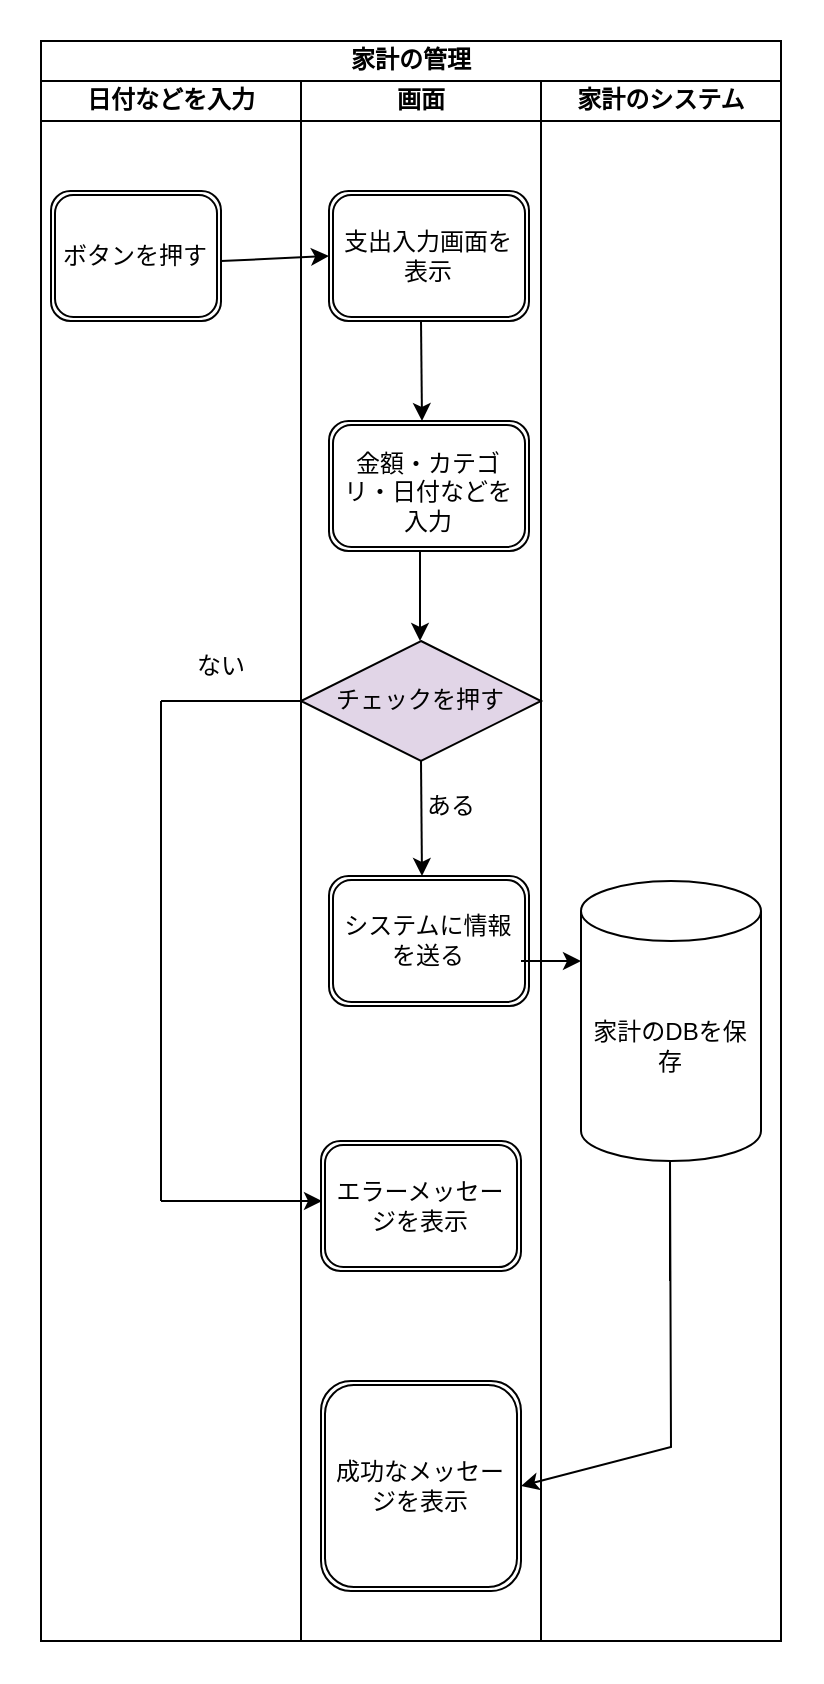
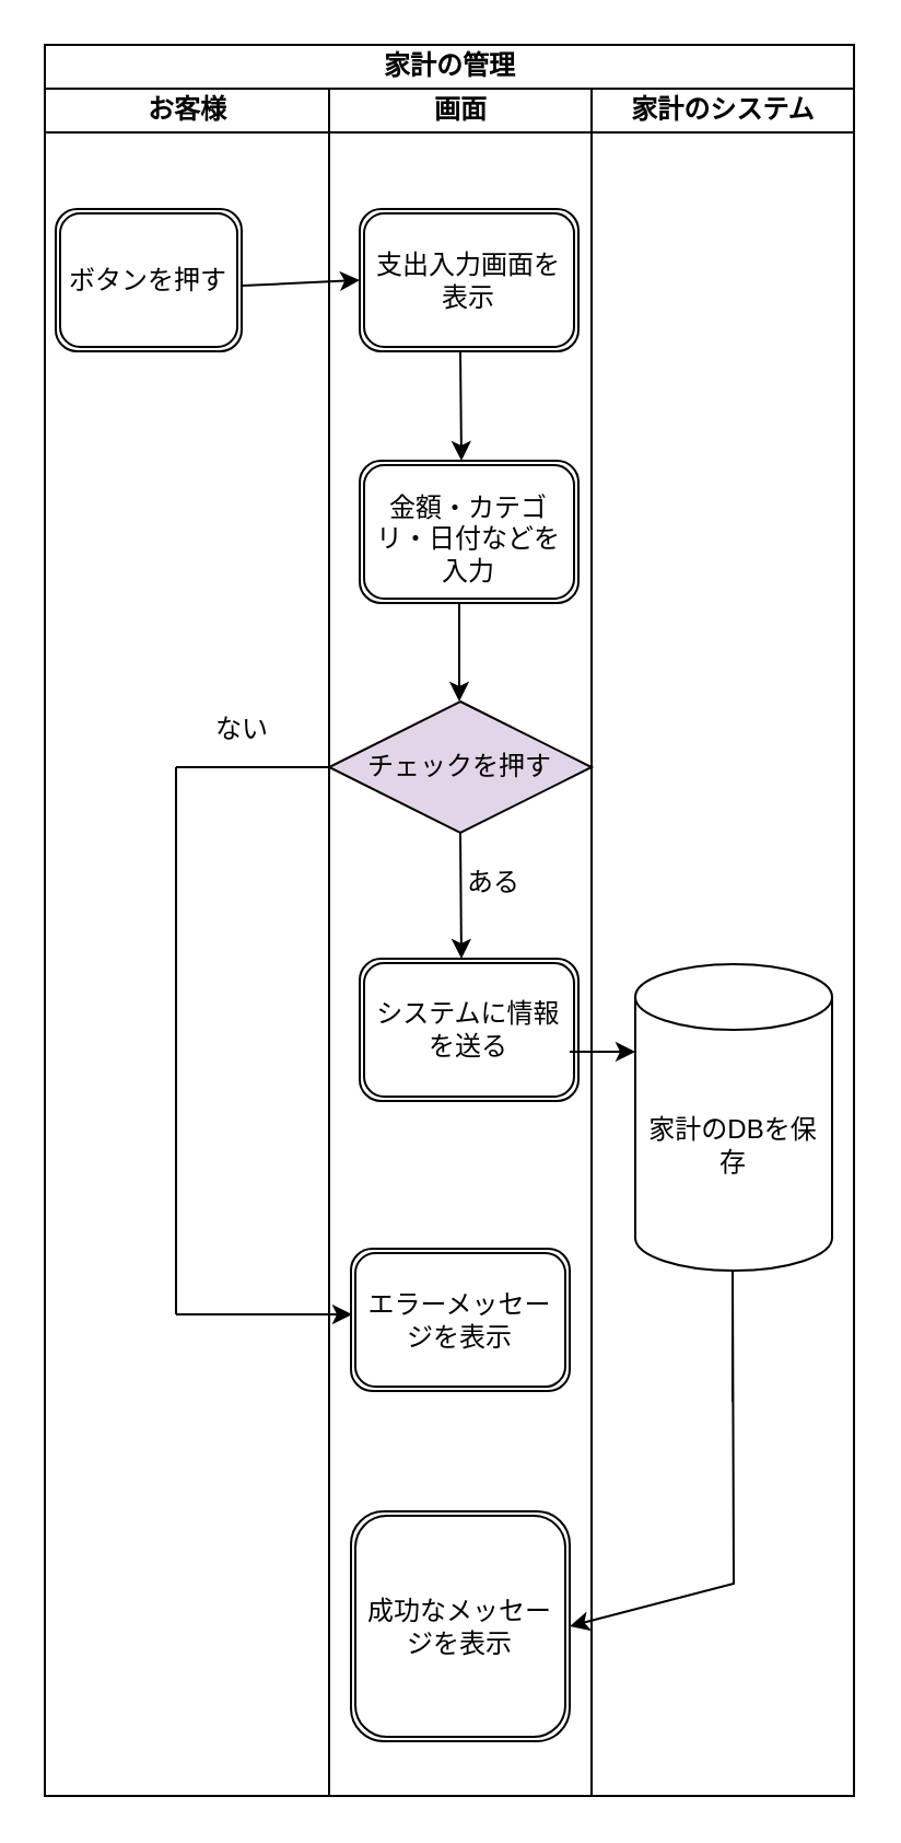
  <mxCell id="0" />
  <mxCell id="1" parent="0" />
  <mxCell id="2" value="家計の管理" style="swimlane;childLayout=stackLayout;resizeParent=1;resizeParentMax=0;startSize=20;html=1;fontFamily=Times New Roman;" vertex="1" parent="1"><mxGeometry x="20" y="20" width="370" height="800" as="geometry" /></mxCell>
- <mxCell id="3" value="日付などを入力" style="swimlane;startSize=20;html=1;fontFamily=Times New Roman;" vertex="1" parent="2"><mxGeometry y="20" width="130" height="780" as="geometry" /></mxCell>
+ <mxCell id="3" value="お客様" style="swimlane;startSize=20;html=1;fontFamily=Times New Roman;" vertex="1" parent="2"><mxGeometry y="20" width="130" height="780" as="geometry" /></mxCell>
  <mxCell id="4" value="ボタンを押す" style="shape=ext;double=1;rounded=1;whiteSpace=wrap;html=1;" vertex="1" parent="3"><mxGeometry x="5" y="55" width="85" height="65" as="geometry" /></mxCell>
  <mxCell id="5" value="" style="endArrow=classic;html=1;rounded=0;entryX=0;entryY=0.5;entryDx=0;entryDy=0;" edge="1" parent="3" target="10"><mxGeometry width="50" height="50" relative="1" as="geometry"><mxPoint x="90" y="90" as="sourcePoint" /><mxPoint x="140" y="40" as="targetPoint" /></mxGeometry></mxCell>
  <mxCell id="6" value="" style="endArrow=classic;html=1;rounded=0;" edge="1" parent="3"><mxGeometry width="50" height="50" relative="1" as="geometry"><mxPoint x="60" y="560" as="sourcePoint" /><mxPoint x="140.5" y="560" as="targetPoint" /></mxGeometry></mxCell>
  <mxCell id="7" value="" style="endArrow=none;html=1;rounded=0;" edge="1" parent="3"><mxGeometry width="50" height="50" relative="1" as="geometry"><mxPoint x="60" y="560" as="sourcePoint" /><mxPoint x="60" y="310" as="targetPoint" /></mxGeometry></mxCell>
  <mxCell id="8" value="" style="endArrow=none;html=1;rounded=0;" edge="1" parent="3"><mxGeometry width="50" height="50" relative="1" as="geometry"><mxPoint x="60" y="310" as="sourcePoint" /><mxPoint x="130" y="310" as="targetPoint" /></mxGeometry></mxCell>
  <mxCell id="9" value="画面" style="swimlane;startSize=20;html=1;fontFamily=Times New Roman;" vertex="1" parent="2"><mxGeometry x="130" y="20" width="120" height="780" as="geometry" /></mxCell>
  <mxCell id="10" value="支出入力画面を表示" style="shape=ext;double=1;rounded=1;whiteSpace=wrap;html=1;" vertex="1" parent="9"><mxGeometry x="14" y="55" width="100" height="65" as="geometry" /></mxCell>
  <mxCell id="11" value="&lt;table&gt;&lt;tbody&gt;&lt;tr&gt;&lt;td data-col-size=&quot;sm&quot; data-end=&quot;511&quot; data-start=&quot;501&quot;&gt;&lt;strong data-end=&quot;510&quot; data-start=&quot;503&quot;&gt;&lt;/strong&gt;&lt;/td&gt;&lt;/tr&gt;&lt;/tbody&gt;&lt;/table&gt;&lt;table&gt;&lt;tbody&gt;&lt;tr&gt;&lt;td data-end=&quot;530&quot; data-start=&quot;511&quot; data-col-size=&quot;sm&quot;&gt;金額・カテゴリ・日付などを入力&lt;/td&gt;&lt;/tr&gt;&lt;/tbody&gt;&lt;/table&gt;" style="shape=ext;double=1;rounded=1;whiteSpace=wrap;html=1;" vertex="1" parent="9"><mxGeometry x="14" y="170" width="100" height="65" as="geometry" /></mxCell>
  <mxCell id="12" value="チェックを押す" style="rhombus;whiteSpace=wrap;html=1;fillColor=#e1d5e7;" vertex="1" parent="9"><mxGeometry y="280" width="120" height="60" as="geometry" /></mxCell>
  <mxCell id="13" value="" style="endArrow=classic;html=1;rounded=0;" edge="1" parent="9"><mxGeometry width="50" height="50" relative="1" as="geometry"><mxPoint x="60" y="120" as="sourcePoint" /><mxPoint x="60.5" y="170" as="targetPoint" /></mxGeometry></mxCell>
  <mxCell id="14" value="" style="endArrow=classic;html=1;rounded=0;exitX=0.5;exitY=1;exitDx=0;exitDy=0;" edge="1" parent="9"><mxGeometry width="50" height="50" relative="1" as="geometry"><mxPoint x="59.5" y="235" as="sourcePoint" /><mxPoint x="59.5" y="280" as="targetPoint" /></mxGeometry></mxCell>
  <mxCell id="15" value="システムに情報を送る" style="shape=ext;double=1;rounded=1;whiteSpace=wrap;html=1;" vertex="1" parent="9"><mxGeometry x="14" y="397.5" width="100" height="65" as="geometry" /></mxCell>
  <mxCell id="16" value="" style="endArrow=classic;html=1;rounded=0;exitX=0.5;exitY=1;exitDx=0;exitDy=0;" edge="1" parent="9" source="12"><mxGeometry width="50" height="50" relative="1" as="geometry"><mxPoint x="60" y="347.5" as="sourcePoint" /><mxPoint x="60.5" y="397.5" as="targetPoint" /></mxGeometry></mxCell>
  <mxCell id="17" value="エラーメッセージを表示" style="shape=ext;double=1;rounded=1;whiteSpace=wrap;html=1;" vertex="1" parent="9"><mxGeometry x="10" y="530" width="100" height="65" as="geometry" /></mxCell>
  <mxCell id="18" value="ある" style="text;html=1;align=center;verticalAlign=middle;resizable=0;points=[];autosize=1;strokeColor=none;fillColor=none;" vertex="1" parent="9"><mxGeometry x="50" y="348" width="50" height="30" as="geometry" /></mxCell>
  <mxCell id="19" value="成功なメッセージを表示" style="shape=ext;double=1;rounded=1;whiteSpace=wrap;html=1;" vertex="1" parent="9"><mxGeometry x="10" y="650" width="100" height="105" as="geometry" /></mxCell>
  <mxCell id="20" value="家計のシステム" style="swimlane;startSize=20;html=1;fontFamily=Times New Roman;" vertex="1" parent="2"><mxGeometry x="250" y="20" width="120" height="780" as="geometry" /></mxCell>
  <mxCell id="21" value="家計のDBを保存" style="shape=cylinder3;whiteSpace=wrap;html=1;boundedLbl=1;backgroundOutline=1;size=15;" vertex="1" parent="20"><mxGeometry x="20" y="400" width="90" height="140" as="geometry" /></mxCell>
  <mxCell id="22" value="" style="endArrow=classic;html=1;rounded=0;" edge="1" parent="20"><mxGeometry width="50" height="50" relative="1" as="geometry"><mxPoint x="-10" y="440" as="sourcePoint" /><mxPoint x="20" y="440" as="targetPoint" /></mxGeometry></mxCell>
  <mxCell id="23" value="" style="endArrow=classic;html=1;rounded=0;entryX=1;entryY=0.5;entryDx=0;entryDy=0;" edge="1" parent="20" target="19"><mxGeometry width="50" height="50" relative="1" as="geometry"><mxPoint x="64.5" y="600" as="sourcePoint" /><mxPoint x="65" y="650" as="targetPoint" /><Array as="points"><mxPoint x="64.5" y="540" /><mxPoint x="65" y="683" /></Array></mxGeometry></mxCell>
  <mxCell id="24" value="ない" style="text;html=1;align=center;verticalAlign=middle;resizable=0;points=[];autosize=1;strokeColor=none;fillColor=none;" vertex="1" parent="1"><mxGeometry x="85" y="318" width="50" height="30" as="geometry" /></mxCell>
